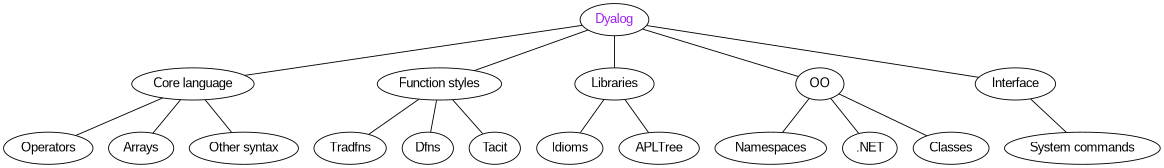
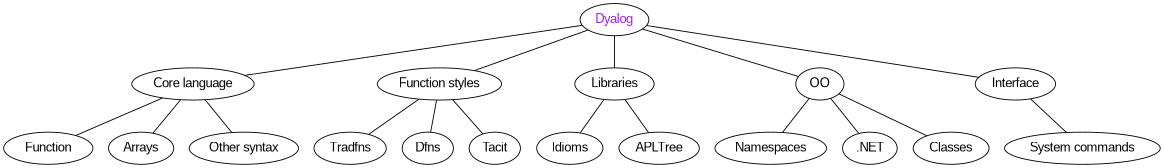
  graph {
    fontname="Liberation Sans"
    node [fontname="Liberation Sans"]
    edge [fontname="Liberation Sans"]
    Dyalog [fontcolor=purple]
    "Core language"
    "Function styles"
    Libraries
    OO
    Interface
-   Operators
+   Operators [label=Function]
    Arrays
    "Other syntax"
    Tradfns
    Dfns
    Tacit
    Idioms
    APLTree
    Namespaces
    ".NET"
    Classes
    "System commands"
    Dyalog -- "Core language"
    Dyalog -- "Function styles"
    Dyalog -- Libraries
    Dyalog -- OO
    Dyalog -- Interface
    "Core language" -- Operators
    "Core language" -- Arrays
    "Core language" -- "Other syntax"
    "Function styles" -- Tradfns
    "Function styles" -- Dfns
    "Function styles" -- Tacit
    Libraries -- Idioms
    Libraries -- APLTree
    OO -- Namespaces
    OO -- ".NET"
    OO -- Classes
    Interface -- "System commands"
  }
